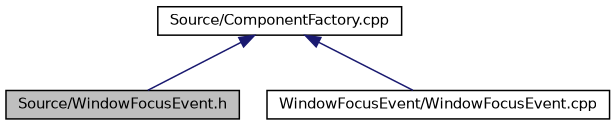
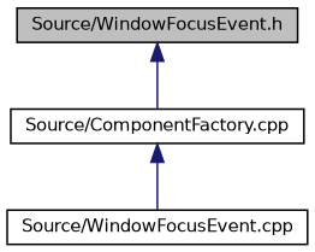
  digraph {
    node [color=black fillcolor=white fontname=Helvetica fontsize=10 shape=record style=filled]
    edge [color=midnightblue dir=back fontname=Helvetica fontsize=10 labelfontname=Helvetica labelfontsize=10 style=solid]
    n1 [fillcolor=grey75 fontcolor=black height=0.2 label="Source/WindowFocusEvent.h" width=0.4]
    n2 [height=0.2 label="Source/ComponentFactory.cpp" width=0.4]
-   n3 [height=0.2 label="WindowFocusEvent/WindowFocusEvent.cpp" width=0.4]
-   n2 -> n1
+   n3 [height=0.2 label="Source/WindowFocusEvent.cpp" width=0.4]
+   n1 -> n2
    n2 -> n3
  }
